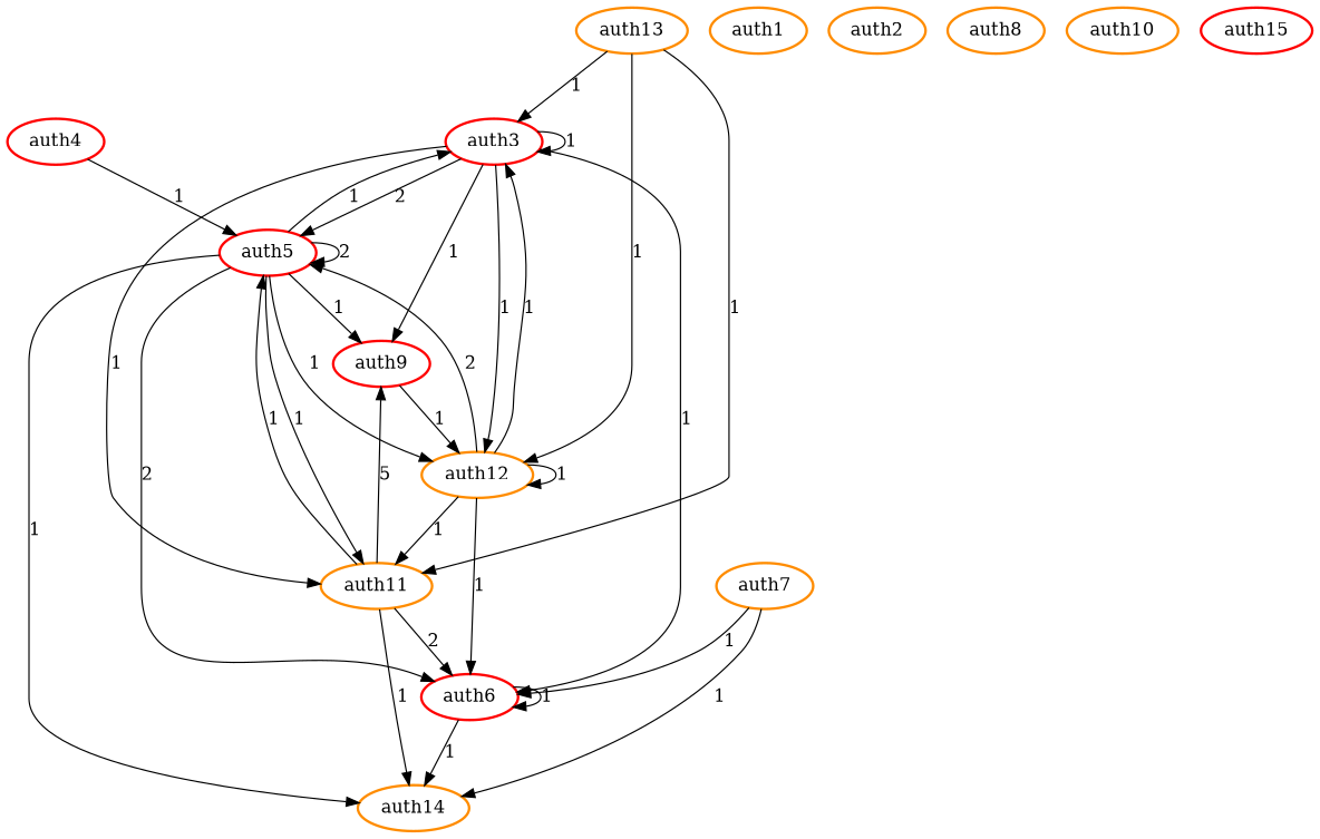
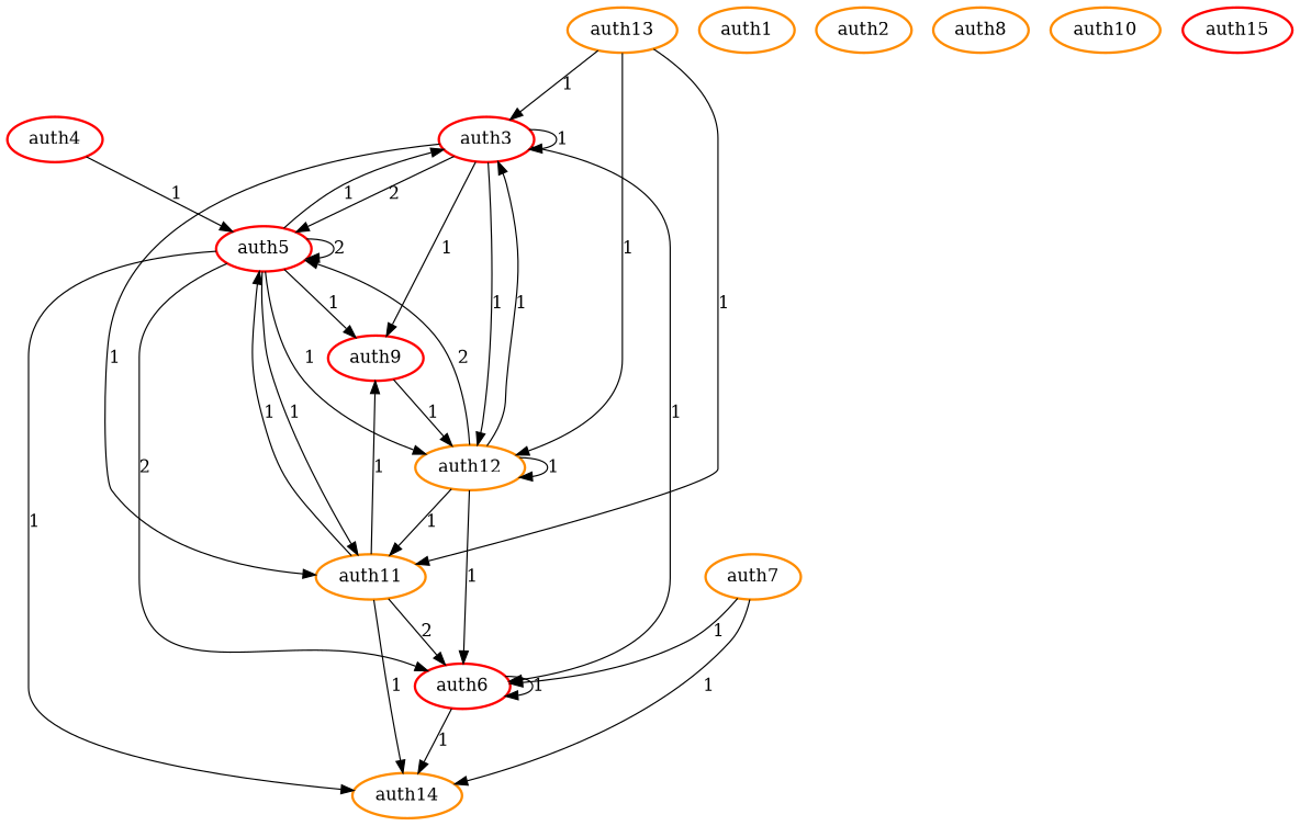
  digraph {
    node [color=darkorange penwidth=2]
    auth3 [color=red]
    auth5 [color=red]
    auth6 [color=red]
    auth9 [color=red]
    auth11
    auth12
    auth14
    auth7
    auth13
    auth1
    auth2
    auth4 [color=red]
    auth8
    auth10
    auth15 [color=red]
    subgraph sub_1 {
      auth3
      auth5
      auth6
      auth9
      auth11
      auth12
      auth14
      auth7
      auth13
    }
    auth3 -> auth3 [label=1]
    auth3 -> auth5 [label=2]
    auth3 -> auth6 [label=1]
    auth3 -> auth9 [label=1]
    auth3 -> auth11 [label=1]
    auth3 -> auth12 [label=1]
    auth5 -> auth3 [label=1]
    auth5 -> auth5 [label=2]
    auth5 -> auth6 [label=2]
    auth5 -> auth9 [label=1]
    auth5 -> auth11 [label=1]
    auth5 -> auth12 [label=1]
    auth5 -> auth14 [label=1]
    auth6 -> auth6 [label=1]
    auth6 -> auth14 [label=1]
    auth9 -> auth12 [label=1]
    auth11 -> auth5 [label=1]
    auth11 -> auth6 [label=2]
-   auth11 -> auth9 [label=5]
+   auth11 -> auth9 [label=1]
    auth11 -> auth14 [label=1]
    auth12 -> auth3 [label=1]
    auth12 -> auth5 [label=2]
    auth12 -> auth6 [label=1]
    auth12 -> auth11 [label=1]
    auth12 -> auth12 [label=1]
    auth7 -> auth6 [label=1]
    auth7 -> auth14 [label=1]
    auth13 -> auth3 [label=1]
    auth13 -> auth11 [label=1]
    auth13 -> auth12 [label=1]
    auth4 -> auth5 [label=1]
  }
